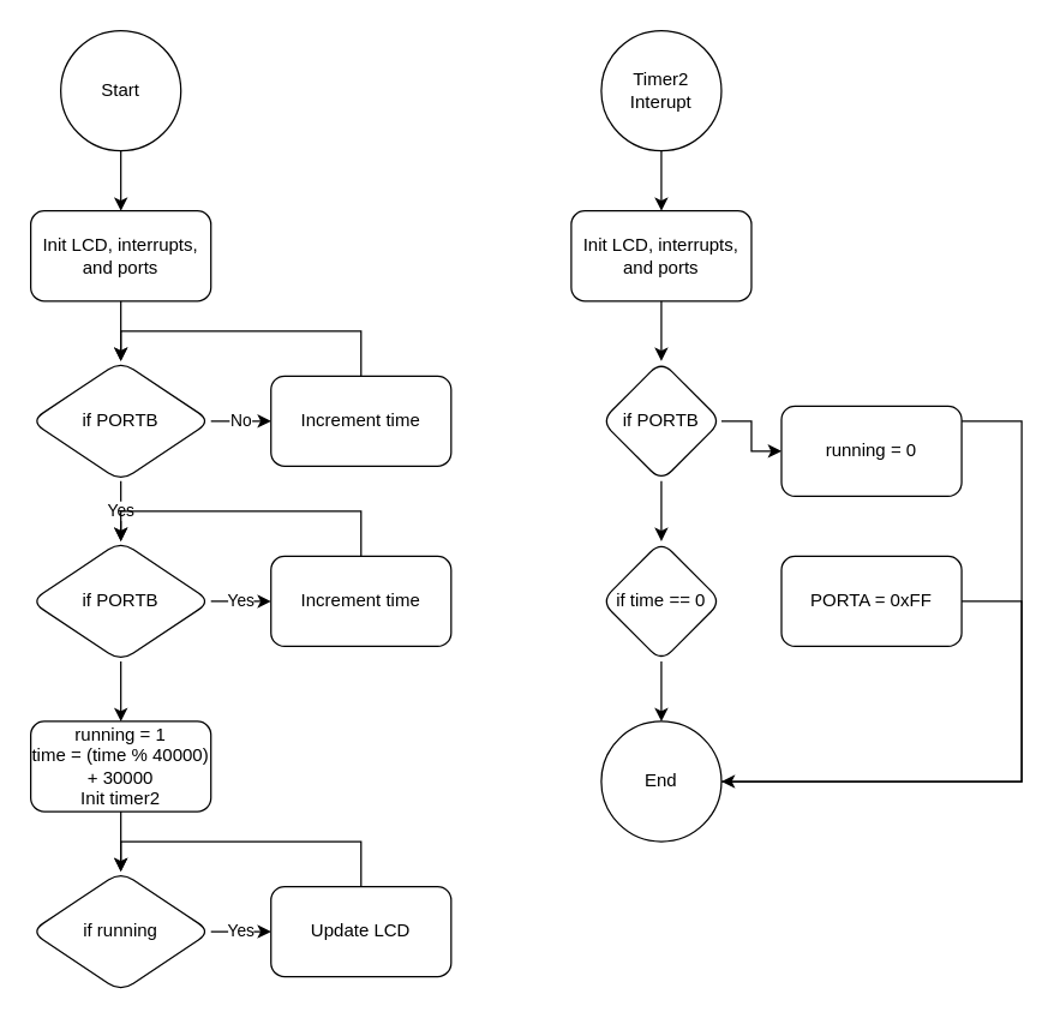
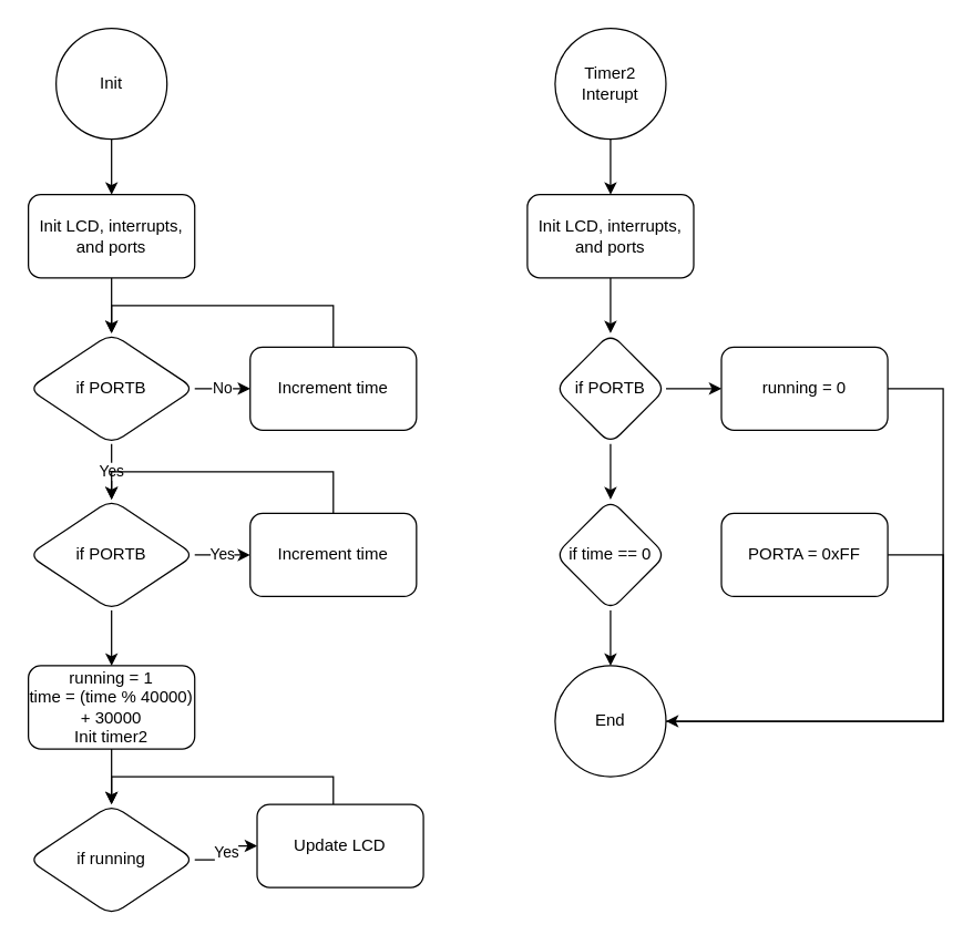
  <mxCell id="0" />
  <mxCell id="1" parent="0" />
  <mxCell id="2" value="" style="edgeStyle=orthogonalEdgeStyle;rounded=0;orthogonalLoop=1;jettySize=auto;html=1;" parent="1" source="3" target="5" edge="1"><mxGeometry relative="1" as="geometry" /></mxCell>
- <mxCell id="3" value="Start" style="ellipse;whiteSpace=wrap;html=1;aspect=fixed;" parent="1" vertex="1"><mxGeometry x="40" y="20" width="80" height="80" as="geometry" /></mxCell>
+ <mxCell id="3" value="Init" style="ellipse;whiteSpace=wrap;html=1;aspect=fixed;" parent="1" vertex="1"><mxGeometry x="40" y="20" width="80" height="80" as="geometry" /></mxCell>
  <mxCell id="4" value="" style="edgeStyle=orthogonalEdgeStyle;rounded=0;orthogonalLoop=1;jettySize=auto;html=1;" parent="1" source="5" target="8" edge="1"><mxGeometry relative="1" as="geometry" /></mxCell>
  <mxCell id="5" value="Init LCD, interrupts, and ports" style="rounded=1;whiteSpace=wrap;html=1;" parent="1" vertex="1"><mxGeometry x="20" y="140" width="120" height="60" as="geometry" /></mxCell>
  <mxCell id="6" value="Yes" style="edgeStyle=orthogonalEdgeStyle;rounded=0;orthogonalLoop=1;jettySize=auto;html=1;" parent="1" source="8" target="11" edge="1"><mxGeometry relative="1" as="geometry" /></mxCell>
  <mxCell id="7" value="No" style="edgeStyle=orthogonalEdgeStyle;rounded=0;orthogonalLoop=1;jettySize=auto;html=1;" parent="1" source="8" target="13" edge="1"><mxGeometry relative="1" as="geometry" /></mxCell>
  <mxCell id="8" value="if PORTB" style="rhombus;whiteSpace=wrap;html=1;rounded=1;" parent="1" vertex="1"><mxGeometry x="20" y="240" width="120" height="80" as="geometry" /></mxCell>
  <mxCell id="9" value="Yes" style="edgeStyle=orthogonalEdgeStyle;rounded=0;orthogonalLoop=1;jettySize=auto;html=1;" parent="1" source="11" target="15" edge="1"><mxGeometry relative="1" as="geometry" /></mxCell>
  <mxCell id="10" value="" style="edgeStyle=orthogonalEdgeStyle;rounded=0;orthogonalLoop=1;jettySize=auto;html=1;" parent="1" source="11" target="21" edge="1"><mxGeometry relative="1" as="geometry" /></mxCell>
  <mxCell id="11" value="if PORTB" style="rhombus;whiteSpace=wrap;html=1;rounded=1;" parent="1" vertex="1"><mxGeometry x="20" y="360" width="120" height="80" as="geometry" /></mxCell>
  <mxCell id="12" style="edgeStyle=orthogonalEdgeStyle;rounded=0;orthogonalLoop=1;jettySize=auto;html=1;entryX=0.5;entryY=0;entryDx=0;entryDy=0;" parent="1" source="13" target="8" edge="1"><mxGeometry relative="1" as="geometry"><Array as="points"><mxPoint x="240" y="220" /><mxPoint x="80" y="220" /></Array></mxGeometry></mxCell>
  <mxCell id="13" value="Increment time" style="whiteSpace=wrap;html=1;rounded=1;" parent="1" vertex="1"><mxGeometry x="180" y="250" width="120" height="60" as="geometry" /></mxCell>
  <mxCell id="14" style="edgeStyle=orthogonalEdgeStyle;rounded=0;orthogonalLoop=1;jettySize=auto;html=1;entryX=0.5;entryY=0;entryDx=0;entryDy=0;" parent="1" source="15" target="11" edge="1"><mxGeometry relative="1" as="geometry"><Array as="points"><mxPoint x="240" y="340" /><mxPoint x="80" y="340" /></Array></mxGeometry></mxCell>
  <mxCell id="15" value="Increment time" style="whiteSpace=wrap;html=1;rounded=1;" parent="1" vertex="1"><mxGeometry x="180" y="370" width="120" height="60" as="geometry" /></mxCell>
  <mxCell id="16" value="Yes" style="edgeStyle=orthogonalEdgeStyle;rounded=0;orthogonalLoop=1;jettySize=auto;html=1;" edge="1" parent="1" source="17" target="35"><mxGeometry relative="1" as="geometry" /></mxCell>
  <mxCell id="17" value="if running" style="rhombus;whiteSpace=wrap;html=1;rounded=1;" parent="1" vertex="1"><mxGeometry x="20" y="580" width="120" height="80" as="geometry" /></mxCell>
  <mxCell id="18" value="" style="edgeStyle=orthogonalEdgeStyle;rounded=0;orthogonalLoop=1;jettySize=auto;html=1;" parent="1" source="19" target="23" edge="1"><mxGeometry relative="1" as="geometry" /></mxCell>
  <mxCell id="19" value="Timer2 Interupt" style="ellipse;whiteSpace=wrap;html=1;aspect=fixed;" parent="1" vertex="1"><mxGeometry x="400" y="20" width="80" height="80" as="geometry" /></mxCell>
  <mxCell id="20" value="" style="edgeStyle=orthogonalEdgeStyle;rounded=0;orthogonalLoop=1;jettySize=auto;html=1;" parent="1" source="21" target="17" edge="1"><mxGeometry relative="1" as="geometry" /></mxCell>
  <mxCell id="21" value="running = 1&lt;div&gt;time = (time % 40000) + 30000&lt;/div&gt;&lt;div&gt;Init timer2&lt;/div&gt;" style="whiteSpace=wrap;html=1;rounded=1;" parent="1" vertex="1"><mxGeometry x="20" y="480" width="120" height="60" as="geometry" /></mxCell>
  <mxCell id="22" value="" style="edgeStyle=orthogonalEdgeStyle;rounded=0;orthogonalLoop=1;jettySize=auto;html=1;" parent="1" source="23" target="26" edge="1"><mxGeometry relative="1" as="geometry" /></mxCell>
  <mxCell id="23" value="Init LCD, interrupts, and ports" style="rounded=1;whiteSpace=wrap;html=1;" parent="1" vertex="1"><mxGeometry x="380" y="140" width="120" height="60" as="geometry" /></mxCell>
  <mxCell id="24" value="" style="edgeStyle=orthogonalEdgeStyle;rounded=0;orthogonalLoop=1;jettySize=auto;html=1;" parent="1" source="26" target="29" edge="1"><mxGeometry relative="1" as="geometry" /></mxCell>
  <mxCell id="25" value="" style="edgeStyle=orthogonalEdgeStyle;rounded=0;orthogonalLoop=1;jettySize=auto;html=1;" edge="1" parent="1" source="26" target="31"><mxGeometry relative="1" as="geometry" /></mxCell>
  <mxCell id="26" value="if PORTB" style="rhombus;whiteSpace=wrap;html=1;rounded=1;" parent="1" vertex="1"><mxGeometry x="400" y="240" width="80" height="80" as="geometry" /></mxCell>
  <mxCell id="27" value="End" style="ellipse;whiteSpace=wrap;html=1;rounded=1;" parent="1" vertex="1"><mxGeometry x="400" y="480" width="80" height="80" as="geometry" /></mxCell>
  <mxCell id="28" style="edgeStyle=orthogonalEdgeStyle;rounded=0;orthogonalLoop=1;jettySize=auto;html=1;" edge="1" parent="1" source="29" target="27"><mxGeometry relative="1" as="geometry"><Array as="points"><mxPoint x="680" y="280" /><mxPoint x="680" y="520" /></Array></mxGeometry></mxCell>
- <mxCell id="29" value="running = 0" style="whiteSpace=wrap;html=1;rounded=1;" parent="1" vertex="1"><mxGeometry x="520" y="270" width="120" height="60" as="geometry" /></mxCell>
+ <mxCell id="29" value="running = 0" style="whiteSpace=wrap;html=1;rounded=1;" parent="1" vertex="1"><mxGeometry x="520" y="250" width="120" height="60" as="geometry" /></mxCell>
  <mxCell id="30" value="" style="edgeStyle=orthogonalEdgeStyle;rounded=0;orthogonalLoop=1;jettySize=auto;html=1;" edge="1" parent="1" source="31" target="27"><mxGeometry relative="1" as="geometry" /></mxCell>
  <mxCell id="31" value="if time == 0" style="rhombus;whiteSpace=wrap;html=1;rounded=1;" vertex="1" parent="1"><mxGeometry x="400" y="360" width="80" height="80" as="geometry" /></mxCell>
  <mxCell id="32" style="edgeStyle=orthogonalEdgeStyle;rounded=0;orthogonalLoop=1;jettySize=auto;html=1;entryX=1;entryY=0.5;entryDx=0;entryDy=0;endArrow=none;" edge="1" parent="1" source="33" target="27"><mxGeometry relative="1" as="geometry"><Array as="points"><mxPoint x="680" y="400" /><mxPoint x="680" y="520" /></Array></mxGeometry></mxCell>
  <mxCell id="33" value="PORTA = 0xFF" style="whiteSpace=wrap;html=1;rounded=1;" vertex="1" parent="1"><mxGeometry x="520" y="370" width="120" height="60" as="geometry" /></mxCell>
  <mxCell id="34" style="edgeStyle=orthogonalEdgeStyle;rounded=0;orthogonalLoop=1;jettySize=auto;html=1;entryX=0.5;entryY=0;entryDx=0;entryDy=0;" edge="1" parent="1" source="35" target="17"><mxGeometry relative="1" as="geometry"><Array as="points"><mxPoint x="240" y="560" /><mxPoint x="80" y="560" /></Array></mxGeometry></mxCell>
- <mxCell id="35" value="Update LCD" style="whiteSpace=wrap;html=1;rounded=1;" vertex="1" parent="1"><mxGeometry x="180" y="590" width="120" height="60" as="geometry" /></mxCell>
+ <mxCell id="35" value="Update LCD" style="whiteSpace=wrap;html=1;rounded=1;" vertex="1" parent="1"><mxGeometry x="185" y="580" width="120" height="60" as="geometry" /></mxCell>
